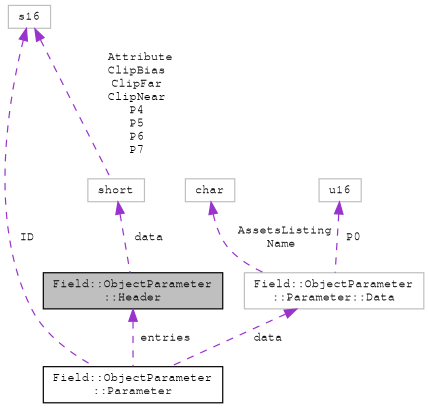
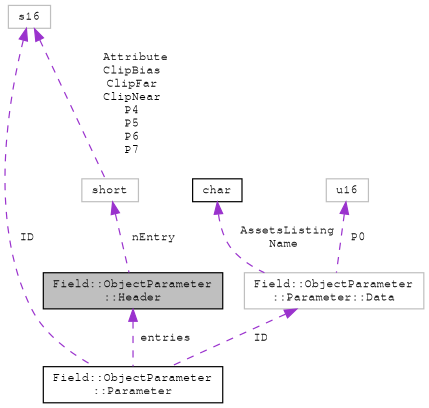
  digraph {
    node [color=grey75 fillcolor=white fontname=FreeMono fontsize=10 shape=record style=filled]
    edge [color=darkorchid3 dir=back fontname=FreeMono fontsize=10 labelfontname=FreeMono labelfontsize=10 style=dashed]
    n1 [color=black fillcolor=grey75 fontcolor=black height=0.2 label="Field::ObjectParameter\l::Header" width=0.4]
    n2 [color=black height=0.2 label="Field::ObjectParameter\l::Parameter" width=0.4]
    n3 [height=0.2 label=short width=0.4]
    n4 [height=0.2 label=s16 width=0.4]
    n5 [height=0.2 label="Field::ObjectParameter\l::Parameter::Data" width=0.4]
-   n6 [height=0.2 label=char width=0.4]
+   n6 [color=black height=0.2 label=char width=0.4]
    n7 [height=0.2 label=u16 width=0.4]
    n1 -> n2 [label=" entries"]
-   n3 -> n1 [label=" data"]
+   n3 -> n1 [label=" nEntry"]
    n4 -> n2 [label=" ID"]
    n4 -> n3 [label=" Attribute\nClipBias\nClipFar\nClipNear\nP4\nP5\nP6\nP7"]
-   n5 -> n2 [label=" data"]
+   n5 -> n2 [label=" ID"]
    n6 -> n5 [label=" AssetsListing\nName"]
    n7 -> n5 [label=" P0"]
  }
